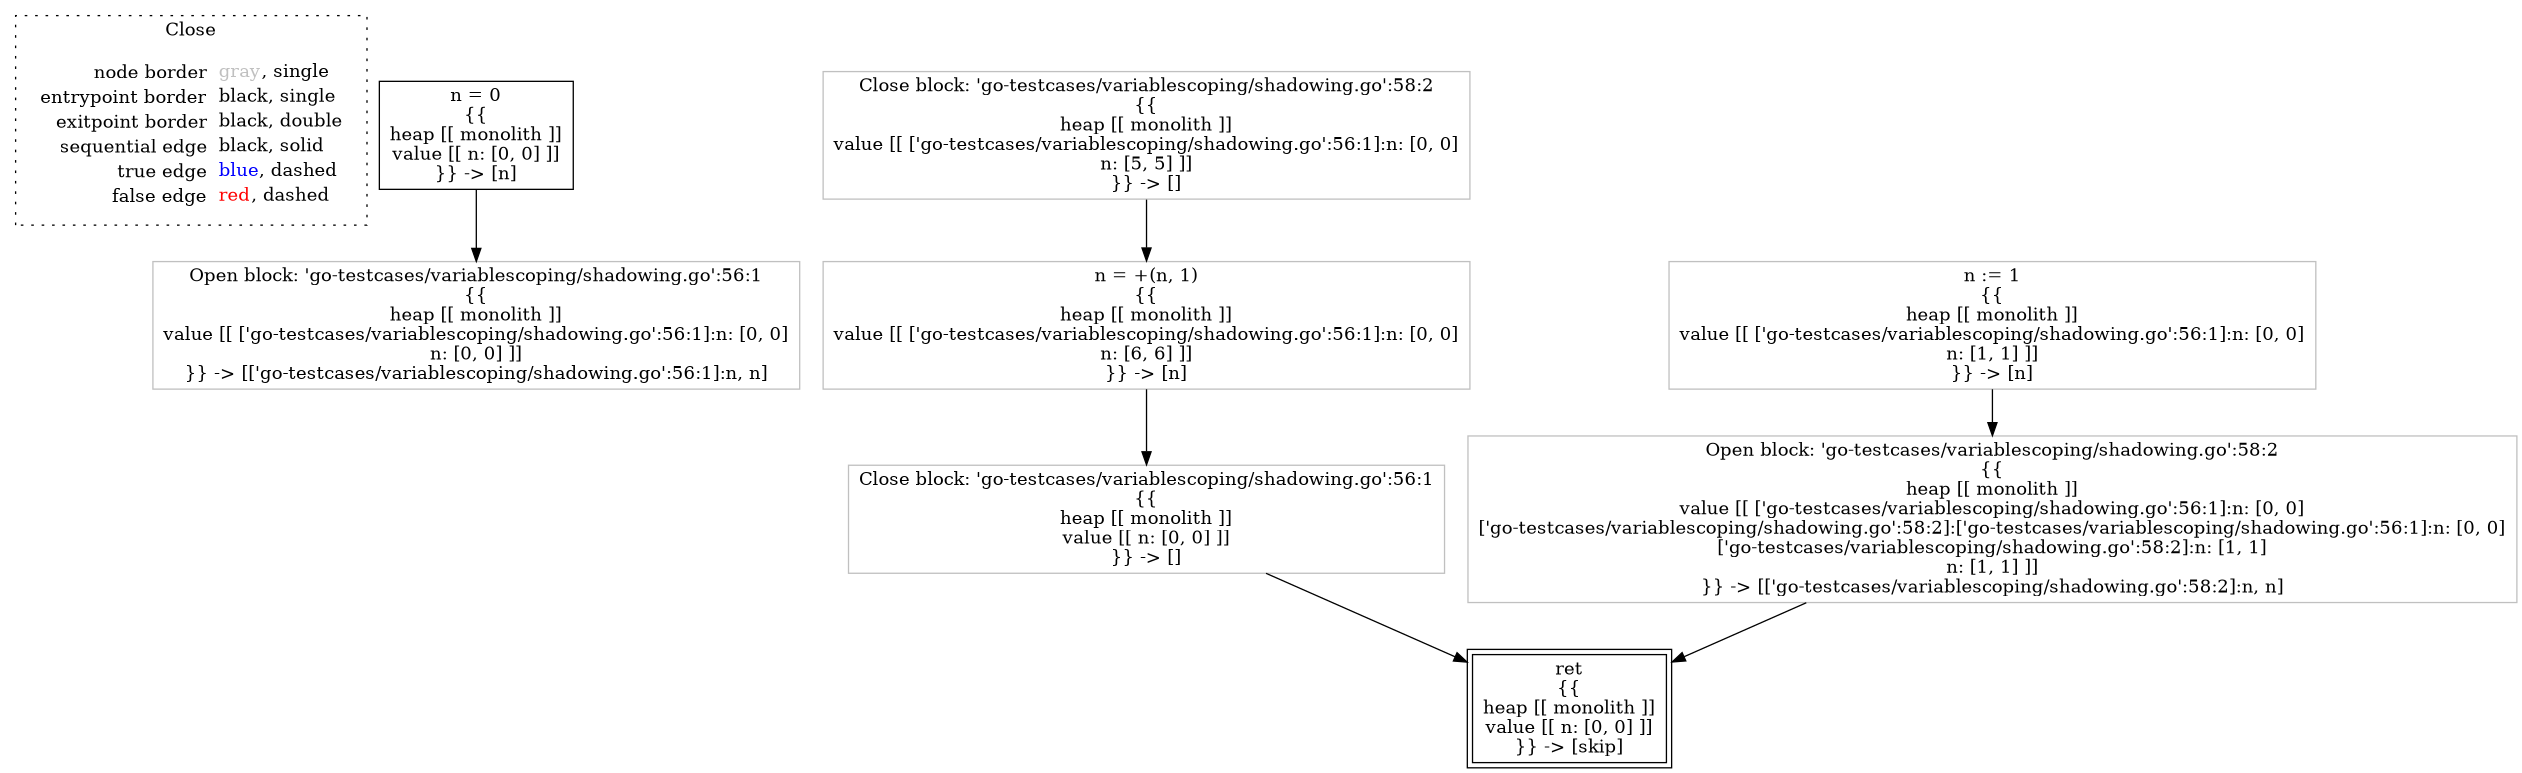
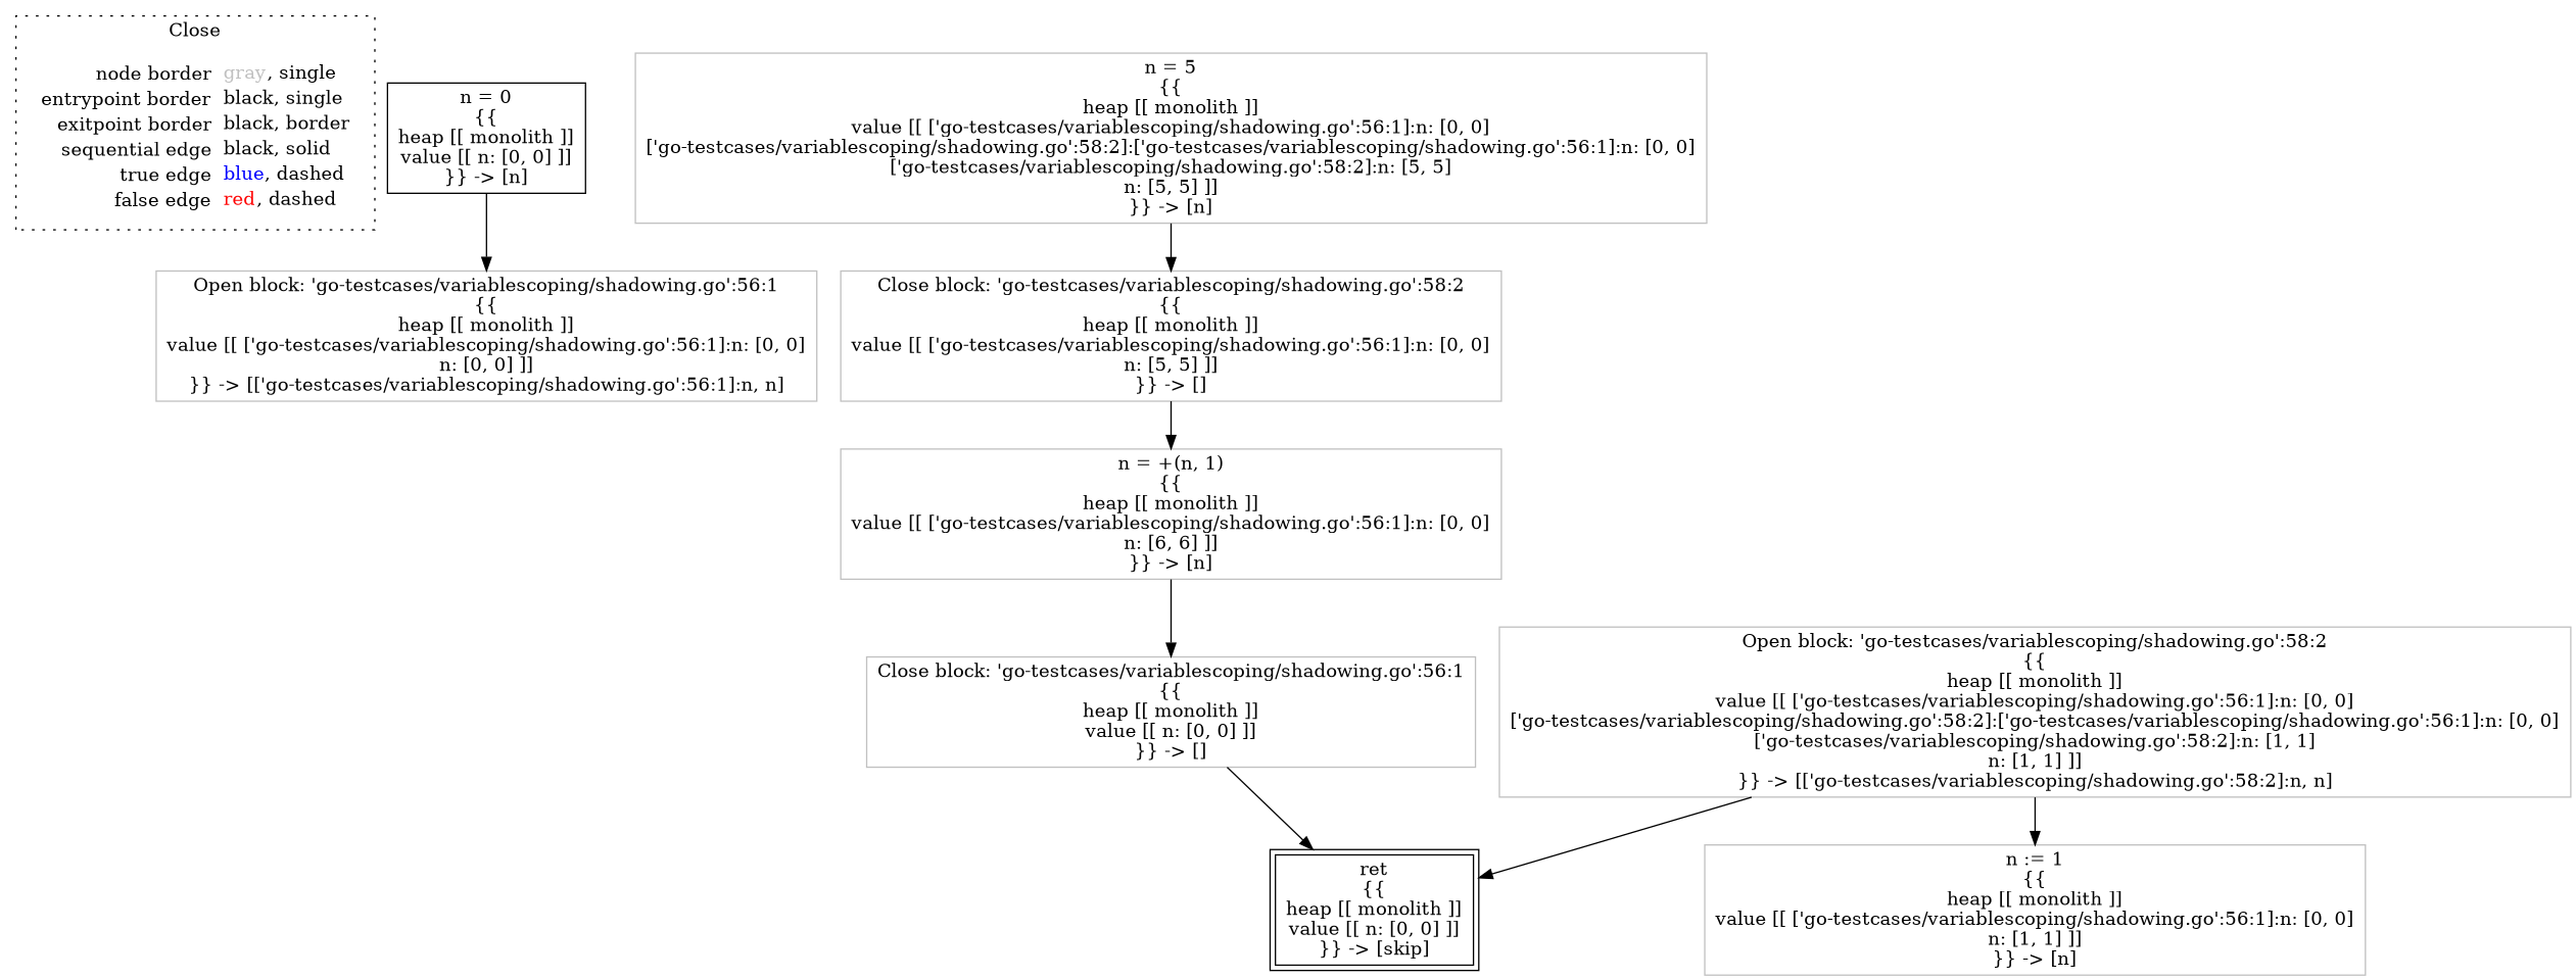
  digraph {
    node [shape=rect color=gray]
    edge [color=black]
-   n1 [label=<<table border="0" cellpadding="2" cellspacing="0" cellborder="0"><tr><td align="right">node border&nbsp;</td><td align="left"><font color="gray">gray</font>, single</td></tr><tr><td align="right">entrypoint border&nbsp;</td><td align="left"><font color="black">black</font>, single</td></tr><tr><td align="right">exitpoint border&nbsp;</td><td align="left"><font color="black">black</font>, double</td></tr><tr><td align="right">sequential edge&nbsp;</td><td align="left"><font color="black">black</font>, solid</td></tr><tr><td align="right">true edge&nbsp;</td><td align="left"><font color="blue">blue</font>, dashed</td></tr><tr><td align="right">false edge&nbsp;</td><td align="left"><font color="red">red</font>, dashed</td></tr></table>> shape=plaintext color=""]
+   n1 [label=<<table border="0" cellpadding="2" cellspacing="0" cellborder="0"><tr><td align="right">node border&nbsp;</td><td align="left"><font color="gray">gray</font>, single</td></tr><tr><td align="right">entrypoint border&nbsp;</td><td align="left"><font color="black">black</font>, single</td></tr><tr><td align="right">exitpoint border&nbsp;</td><td align="left"><font color="black">black</font>, border</td></tr><tr><td align="right">sequential edge&nbsp;</td><td align="left"><font color="black">black</font>, solid</td></tr><tr><td align="right">true edge&nbsp;</td><td align="left"><font color="blue">blue</font>, dashed</td></tr><tr><td align="right">false edge&nbsp;</td><td align="left"><font color="red">red</font>, dashed</td></tr></table>> shape=plaintext color=""]
    n2 [color=black label=<n = 0<BR/>{{<BR/>heap [[ monolith ]]<BR/>value [[ n: [0, 0] ]]<BR/>}} -&gt; [n]>]
    n3 [label=<Open block: 'go-testcases/variablescoping/shadowing.go':56:1<BR/>{{<BR/>heap [[ monolith ]]<BR/>value [[ ['go-testcases/variablescoping/shadowing.go':56:1]:n: [0, 0]<BR/>n: [0, 0] ]]<BR/>}} -&gt; [['go-testcases/variablescoping/shadowing.go':56:1]:n, n]>]
    n4 [label=<Open block: 'go-testcases/variablescoping/shadowing.go':58:2<BR/>{{<BR/>heap [[ monolith ]]<BR/>value [[ ['go-testcases/variablescoping/shadowing.go':56:1]:n: [0, 0]<BR/>['go-testcases/variablescoping/shadowing.go':58:2]:['go-testcases/variablescoping/shadowing.go':56:1]:n: [0, 0]<BR/>['go-testcases/variablescoping/shadowing.go':58:2]:n: [1, 1]<BR/>n: [1, 1] ]]<BR/>}} -&gt; [['go-testcases/variablescoping/shadowing.go':58:2]:n, n]>]
    n5 [color=black label=<ret<BR/>{{<BR/>heap [[ monolith ]]<BR/>value [[ n: [0, 0] ]]<BR/>}} -&gt; [skip]> peripheries=2]
+   n6 [label=<n = 5<BR/>{{<BR/>heap [[ monolith ]]<BR/>value [[ ['go-testcases/variablescoping/shadowing.go':56:1]:n: [0, 0]<BR/>['go-testcases/variablescoping/shadowing.go':58:2]:['go-testcases/variablescoping/shadowing.go':56:1]:n: [0, 0]<BR/>['go-testcases/variablescoping/shadowing.go':58:2]:n: [5, 5]<BR/>n: [5, 5] ]]<BR/>}} -&gt; [n]>]
    n7 [label=<Close block: 'go-testcases/variablescoping/shadowing.go':58:2<BR/>{{<BR/>heap [[ monolith ]]<BR/>value [[ ['go-testcases/variablescoping/shadowing.go':56:1]:n: [0, 0]<BR/>n: [5, 5] ]]<BR/>}} -&gt; []>]
    n8 [label=<n = +(n, 1)<BR/>{{<BR/>heap [[ monolith ]]<BR/>value [[ ['go-testcases/variablescoping/shadowing.go':56:1]:n: [0, 0]<BR/>n: [6, 6] ]]<BR/>}} -&gt; [n]>]
    n9 [label=<Close block: 'go-testcases/variablescoping/shadowing.go':56:1<BR/>{{<BR/>heap [[ monolith ]]<BR/>value [[ n: [0, 0] ]]<BR/>}} -&gt; []>]
    n10 [label=<n := 1<BR/>{{<BR/>heap [[ monolith ]]<BR/>value [[ ['go-testcases/variablescoping/shadowing.go':56:1]:n: [0, 0]<BR/>n: [1, 1] ]]<BR/>}} -&gt; [n]>]
    subgraph cluster_1 {
      label=Close
      style=dotted
      n1
    }
    n2 -> n3
    n4 -> n5
+   n6 -> n7
    n7 -> n8
    n8 -> n9
    n9 -> n5
-   n10 -> n4
+   n4 -> n10
  }
